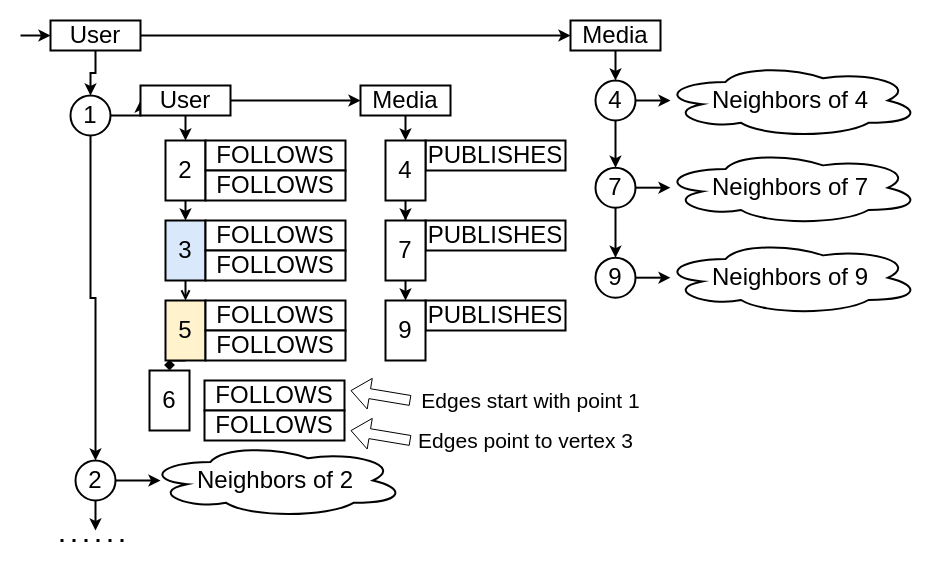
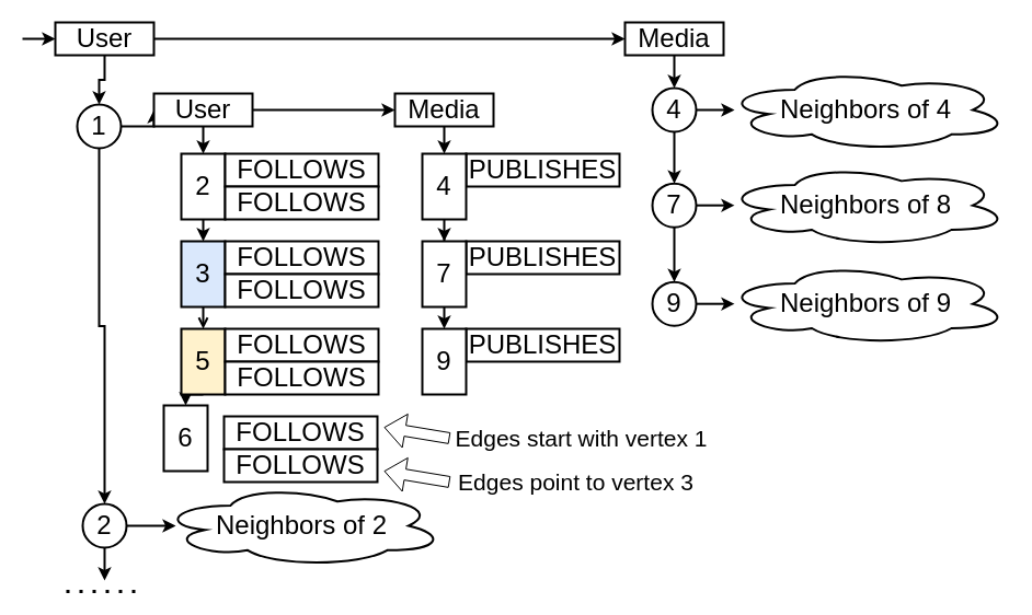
  <mxCell id="0" />
  <mxCell id="1" parent="0" />
  <mxCell id="2" style="edgeStyle=orthogonalEdgeStyle;rounded=0;orthogonalLoop=1;jettySize=auto;html=1;exitX=0.5;exitY=1;exitDx=0;exitDy=0;strokeWidth=2;" parent="1" source="3" target="36" edge="1"><mxGeometry relative="1" as="geometry" /></mxCell>
  <mxCell id="3" value="&lt;font style=&quot;font-size: 24px&quot;&gt;Media&lt;/font&gt;" style="rounded=0;whiteSpace=wrap;html=1;strokeWidth=2;" parent="1" vertex="1"><mxGeometry x="360" y="85" width="90" height="30" as="geometry" /></mxCell>
  <mxCell id="4" value="&lt;font style=&quot;font-size: 24px&quot;&gt;PUBLISHES&lt;br&gt;&lt;/font&gt;" style="rounded=0;whiteSpace=wrap;html=1;strokeWidth=2;" parent="1" vertex="1"><mxGeometry x="425" y="140" width="140" height="30" as="geometry" /></mxCell>
  <mxCell id="5" style="edgeStyle=orthogonalEdgeStyle;rounded=0;orthogonalLoop=1;jettySize=auto;html=1;exitX=0.5;exitY=1;exitDx=0;exitDy=0;strokeWidth=2;" parent="1" source="7" target="10" edge="1"><mxGeometry relative="1" as="geometry" /></mxCell>
  <mxCell id="6" style="edgeStyle=orthogonalEdgeStyle;rounded=0;orthogonalLoop=1;jettySize=auto;html=1;exitX=1;exitY=0.5;exitDx=0;exitDy=0;entryX=0;entryY=0.5;entryDx=0;entryDy=0;strokeWidth=2;" parent="1" source="7" target="43" edge="1"><mxGeometry relative="1" as="geometry" /></mxCell>
  <mxCell id="7" value="&lt;font style=&quot;font-size: 24px&quot;&gt;User&lt;/font&gt;" style="rounded=0;whiteSpace=wrap;html=1;strokeWidth=2;" parent="1" vertex="1"><mxGeometry x="50" y="20" width="90" height="30" as="geometry" /></mxCell>
  <mxCell id="8" style="edgeStyle=orthogonalEdgeStyle;rounded=0;orthogonalLoop=1;jettySize=auto;html=1;exitX=1;exitY=0.5;exitDx=0;exitDy=0;entryX=0;entryY=0.5;entryDx=0;entryDy=0;strokeWidth=2;" parent="1" source="10" target="13" edge="1"><mxGeometry relative="1" as="geometry" /></mxCell>
  <mxCell id="9" style="edgeStyle=orthogonalEdgeStyle;rounded=0;orthogonalLoop=1;jettySize=auto;html=1;exitX=0.5;exitY=1;exitDx=0;exitDy=0;strokeWidth=2;" parent="1" source="10" target="32" edge="1"><mxGeometry relative="1" as="geometry" /></mxCell>
  <mxCell id="10" value="&lt;font style=&quot;font-size: 24px&quot;&gt;1&lt;/font&gt;" style="ellipse;whiteSpace=wrap;html=1;aspect=fixed;strokeWidth=2;" parent="1" vertex="1"><mxGeometry x="70" y="95" width="40" height="40" as="geometry" /></mxCell>
  <mxCell id="11" style="edgeStyle=orthogonalEdgeStyle;rounded=0;orthogonalLoop=1;jettySize=auto;html=1;exitX=0.5;exitY=1;exitDx=0;exitDy=0;entryX=0.5;entryY=0;entryDx=0;entryDy=0;strokeWidth=2;" parent="1" source="13" target="15" edge="1"><mxGeometry relative="1" as="geometry" /></mxCell>
  <mxCell id="12" style="edgeStyle=orthogonalEdgeStyle;rounded=0;orthogonalLoop=1;jettySize=auto;html=1;exitX=1;exitY=0.5;exitDx=0;exitDy=0;entryX=0;entryY=0.5;entryDx=0;entryDy=0;strokeWidth=2;" parent="1" source="13" target="3" edge="1"><mxGeometry relative="1" as="geometry" /></mxCell>
  <mxCell id="13" value="&lt;font style=&quot;font-size: 24px&quot;&gt;User&lt;/font&gt;" style="rounded=0;whiteSpace=wrap;html=1;strokeWidth=2;" parent="1" vertex="1"><mxGeometry x="140" y="85" width="90" height="30" as="geometry" /></mxCell>
  <mxCell id="14" style="edgeStyle=orthogonalEdgeStyle;rounded=0;orthogonalLoop=1;jettySize=auto;html=1;exitX=0.5;exitY=1;exitDx=0;exitDy=0;entryX=0.5;entryY=0;entryDx=0;entryDy=0;strokeWidth=2;" parent="1" source="15" target="19" edge="1"><mxGeometry relative="1" as="geometry" /></mxCell>
  <mxCell id="15" value="&lt;font style=&quot;font-size: 24px&quot;&gt;2&lt;/font&gt;" style="rounded=0;whiteSpace=wrap;html=1;strokeWidth=2;" parent="1" vertex="1"><mxGeometry x="165" y="140" width="40" height="60" as="geometry" /></mxCell>
  <mxCell id="16" value="&lt;font style=&quot;font-size: 24px&quot;&gt;FOLLOWS&lt;br&gt;&lt;/font&gt;" style="rounded=0;whiteSpace=wrap;html=1;strokeWidth=2;" parent="1" vertex="1"><mxGeometry x="205" y="140" width="140" height="30" as="geometry" /></mxCell>
  <mxCell id="17" value="&lt;font style=&quot;font-size: 24px&quot;&gt;FOLLOWS&lt;br&gt;&lt;/font&gt;" style="rounded=0;whiteSpace=wrap;html=1;strokeWidth=2;" parent="1" vertex="1"><mxGeometry x="205" y="170" width="140" height="30" as="geometry" /></mxCell>
  <mxCell id="18" style="edgeStyle=orthogonalEdgeStyle;rounded=0;orthogonalLoop=1;jettySize=auto;html=1;exitX=0.5;exitY=1;exitDx=0;exitDy=0;entryX=0.5;entryY=0;entryDx=0;entryDy=0;strokeWidth=2;endArrow=open;" parent="1" source="19" target="23" edge="1"><mxGeometry relative="1" as="geometry" /></mxCell>
  <mxCell id="19" value="&lt;font style=&quot;font-size: 24px&quot;&gt;3&lt;/font&gt;" style="rounded=0;whiteSpace=wrap;html=1;strokeWidth=2;fillColor=#dae8fc;" parent="1" vertex="1"><mxGeometry x="165" y="220" width="40" height="60" as="geometry" /></mxCell>
  <mxCell id="20" value="&lt;font style=&quot;font-size: 24px&quot;&gt;FOLLOWS&lt;br&gt;&lt;/font&gt;" style="rounded=0;whiteSpace=wrap;html=1;strokeWidth=2;" parent="1" vertex="1"><mxGeometry x="205" y="220" width="140" height="30" as="geometry" /></mxCell>
  <mxCell id="21" value="&lt;font style=&quot;font-size: 24px&quot;&gt;FOLLOWS&lt;br&gt;&lt;/font&gt;" style="rounded=0;whiteSpace=wrap;html=1;strokeWidth=2;" parent="1" vertex="1"><mxGeometry x="205" y="250" width="140" height="30" as="geometry" /></mxCell>
- <mxCell id="22" style="edgeStyle=orthogonalEdgeStyle;rounded=0;orthogonalLoop=1;jettySize=auto;html=1;exitX=0.5;exitY=1;exitDx=0;exitDy=0;entryX=0.5;entryY=0;entryDx=0;entryDy=0;strokeWidth=2;endArrow=diamond;" parent="1" source="23" target="26" edge="1"><mxGeometry relative="1" as="geometry" /></mxCell>
+ <mxCell id="22" style="edgeStyle=orthogonalEdgeStyle;rounded=0;orthogonalLoop=1;jettySize=auto;html=1;exitX=0.5;exitY=1;exitDx=0;exitDy=0;entryX=0.5;entryY=0;entryDx=0;entryDy=0;strokeWidth=2;" parent="1" source="23" target="26" edge="1"><mxGeometry relative="1" as="geometry" /></mxCell>
  <mxCell id="23" value="&lt;font style=&quot;font-size: 24px&quot;&gt;5&lt;/font&gt;" style="rounded=0;whiteSpace=wrap;html=1;strokeWidth=2;fillColor=#fff2cc;" parent="1" vertex="1"><mxGeometry x="165" y="300" width="40" height="60" as="geometry" /></mxCell>
  <mxCell id="24" value="&lt;font style=&quot;font-size: 24px&quot;&gt;FOLLOWS&lt;br&gt;&lt;/font&gt;" style="rounded=0;whiteSpace=wrap;html=1;strokeWidth=2;" parent="1" vertex="1"><mxGeometry x="205" y="300" width="140" height="30" as="geometry" /></mxCell>
  <mxCell id="25" value="&lt;font style=&quot;font-size: 24px&quot;&gt;FOLLOWS&lt;br&gt;&lt;/font&gt;" style="rounded=0;whiteSpace=wrap;html=1;strokeWidth=2;" parent="1" vertex="1"><mxGeometry x="205" y="330" width="140" height="30" as="geometry" /></mxCell>
  <mxCell id="26" value="&lt;font style=&quot;font-size: 24px&quot;&gt;6&lt;/font&gt;" style="rounded=0;whiteSpace=wrap;html=1;strokeWidth=2;" parent="1" vertex="1"><mxGeometry x="149" y="370" width="40" height="60" as="geometry" /></mxCell>
  <mxCell id="27" value="&lt;font style=&quot;font-size: 24px&quot;&gt;FOLLOWS&lt;br&gt;&lt;/font&gt;" style="rounded=0;whiteSpace=wrap;html=1;strokeWidth=2;" parent="1" vertex="1"><mxGeometry x="204" y="380" width="140" height="30" as="geometry" /></mxCell>
  <mxCell id="28" value="&lt;font style=&quot;font-size: 24px&quot;&gt;FOLLOWS&lt;br&gt;&lt;/font&gt;" style="rounded=0;whiteSpace=wrap;html=1;strokeWidth=2;" parent="1" vertex="1"><mxGeometry x="204" y="410" width="140" height="30" as="geometry" /></mxCell>
  <mxCell id="29" value="" style="endArrow=classic;html=1;strokeWidth=2;entryX=0;entryY=0.5;entryDx=0;entryDy=0;" parent="1" target="7" edge="1"><mxGeometry width="50" height="50" relative="1" as="geometry"><mxPoint x="20" y="35" as="sourcePoint" /><mxPoint x="20" y="-70" as="targetPoint" /></mxGeometry></mxCell>
  <mxCell id="30" style="edgeStyle=orthogonalEdgeStyle;rounded=0;orthogonalLoop=1;jettySize=auto;html=1;exitX=0.5;exitY=1;exitDx=0;exitDy=0;entryX=0.5;entryY=0;entryDx=0;entryDy=0;strokeWidth=2;" parent="1" source="32" edge="1"><mxGeometry relative="1" as="geometry"><mxPoint x="95" y="530" as="targetPoint" /></mxGeometry></mxCell>
  <mxCell id="31" style="edgeStyle=orthogonalEdgeStyle;rounded=0;orthogonalLoop=1;jettySize=auto;html=1;exitX=1;exitY=0.5;exitDx=0;exitDy=0;strokeWidth=2;" parent="1" source="32" edge="1"><mxGeometry relative="1" as="geometry"><mxPoint x="160" y="480" as="targetPoint" /></mxGeometry></mxCell>
  <mxCell id="32" value="&lt;font style=&quot;font-size: 24px&quot;&gt;2&lt;/font&gt;" style="ellipse;whiteSpace=wrap;html=1;aspect=fixed;strokeWidth=2;" parent="1" vertex="1"><mxGeometry x="75" y="460" width="40" height="40" as="geometry" /></mxCell>
  <mxCell id="33" value="&lt;font style=&quot;font-size: 24px&quot;&gt;Neighbors of 2&lt;/font&gt;" style="ellipse;shape=cloud;whiteSpace=wrap;html=1;strokeWidth=2;" parent="1" vertex="1"><mxGeometry x="145" y="442.81" width="260" height="74.38" as="geometry" /></mxCell>
  <mxCell id="34" value="" style="endArrow=none;dashed=1;html=1;dashPattern=1 3;strokeWidth=3;" parent="1" edge="1"><mxGeometry width="50" height="50" relative="1" as="geometry"><mxPoint x="60" y="540" as="sourcePoint" /><mxPoint x="130" y="540" as="targetPoint" /></mxGeometry></mxCell>
  <mxCell id="35" style="edgeStyle=orthogonalEdgeStyle;rounded=0;orthogonalLoop=1;jettySize=auto;html=1;exitX=0.5;exitY=1;exitDx=0;exitDy=0;strokeWidth=2;" parent="1" source="36" target="39" edge="1"><mxGeometry relative="1" as="geometry" /></mxCell>
  <mxCell id="36" value="&lt;font style=&quot;font-size: 24px&quot;&gt;4&lt;/font&gt;" style="rounded=0;whiteSpace=wrap;html=1;strokeWidth=2;" parent="1" vertex="1"><mxGeometry x="385" y="140" width="40" height="60" as="geometry" /></mxCell>
  <mxCell id="37" value="&lt;font style=&quot;font-size: 24px&quot;&gt;PUBLISHES&lt;br&gt;&lt;/font&gt;" style="rounded=0;whiteSpace=wrap;html=1;strokeWidth=2;" parent="1" vertex="1"><mxGeometry x="425" y="220" width="140" height="30" as="geometry" /></mxCell>
  <mxCell id="38" style="edgeStyle=orthogonalEdgeStyle;rounded=0;orthogonalLoop=1;jettySize=auto;html=1;exitX=0.5;exitY=1;exitDx=0;exitDy=0;entryX=0.5;entryY=0;entryDx=0;entryDy=0;strokeWidth=2;" parent="1" source="39" target="41" edge="1"><mxGeometry relative="1" as="geometry" /></mxCell>
  <mxCell id="39" value="&lt;font style=&quot;font-size: 24px&quot;&gt;7&lt;/font&gt;" style="rounded=0;whiteSpace=wrap;html=1;strokeWidth=2;" parent="1" vertex="1"><mxGeometry x="385" y="220" width="40" height="60" as="geometry" /></mxCell>
  <mxCell id="40" value="&lt;font style=&quot;font-size: 24px&quot;&gt;PUBLISHES&lt;br&gt;&lt;/font&gt;" style="rounded=0;whiteSpace=wrap;html=1;strokeWidth=2;" parent="1" vertex="1"><mxGeometry x="425" y="300" width="140" height="30" as="geometry" /></mxCell>
  <mxCell id="41" value="&lt;font style=&quot;font-size: 24px&quot;&gt;9&lt;/font&gt;" style="rounded=0;whiteSpace=wrap;html=1;strokeWidth=2;" parent="1" vertex="1"><mxGeometry x="385" y="300" width="40" height="60" as="geometry" /></mxCell>
  <mxCell id="42" style="edgeStyle=orthogonalEdgeStyle;rounded=0;orthogonalLoop=1;jettySize=auto;html=1;exitX=0.5;exitY=1;exitDx=0;exitDy=0;strokeWidth=2;" parent="1" source="43" target="46" edge="1"><mxGeometry relative="1" as="geometry" /></mxCell>
  <mxCell id="43" value="&lt;font style=&quot;font-size: 24px&quot;&gt;Media&lt;/font&gt;" style="rounded=0;whiteSpace=wrap;html=1;strokeWidth=2;" parent="1" vertex="1"><mxGeometry x="570" y="20" width="90" height="30" as="geometry" /></mxCell>
  <mxCell id="44" style="edgeStyle=orthogonalEdgeStyle;rounded=0;orthogonalLoop=1;jettySize=auto;html=1;exitX=1;exitY=0.5;exitDx=0;exitDy=0;strokeWidth=2;" parent="1" source="46" edge="1"><mxGeometry relative="1" as="geometry"><mxPoint x="670" y="100" as="targetPoint" /></mxGeometry></mxCell>
  <mxCell id="45" style="edgeStyle=orthogonalEdgeStyle;rounded=0;orthogonalLoop=1;jettySize=auto;html=1;exitX=0.5;exitY=1;exitDx=0;exitDy=0;strokeWidth=2;" parent="1" source="46" target="50" edge="1"><mxGeometry relative="1" as="geometry" /></mxCell>
  <mxCell id="46" value="&lt;font style=&quot;font-size: 24px&quot;&gt;4&lt;/font&gt;" style="ellipse;whiteSpace=wrap;html=1;aspect=fixed;strokeWidth=2;" parent="1" vertex="1"><mxGeometry x="595" y="80" width="40" height="40" as="geometry" /></mxCell>
  <mxCell id="47" value="&lt;font style=&quot;font-size: 24px&quot;&gt;Neighbors of 4&lt;/font&gt;" style="ellipse;shape=cloud;whiteSpace=wrap;html=1;strokeWidth=2;" parent="1" vertex="1"><mxGeometry x="660" y="62.81" width="260" height="74.38" as="geometry" /></mxCell>
  <mxCell id="48" style="edgeStyle=orthogonalEdgeStyle;rounded=0;orthogonalLoop=1;jettySize=auto;html=1;exitX=1;exitY=0.5;exitDx=0;exitDy=0;strokeWidth=2;" parent="1" source="50" edge="1"><mxGeometry relative="1" as="geometry"><mxPoint x="670" y="187.19" as="targetPoint" /></mxGeometry></mxCell>
  <mxCell id="49" style="edgeStyle=orthogonalEdgeStyle;rounded=0;orthogonalLoop=1;jettySize=auto;html=1;exitX=0.5;exitY=1;exitDx=0;exitDy=0;strokeWidth=2;" parent="1" source="50" target="53" edge="1"><mxGeometry relative="1" as="geometry" /></mxCell>
  <mxCell id="50" value="&lt;font style=&quot;font-size: 24px&quot;&gt;7&lt;/font&gt;" style="ellipse;whiteSpace=wrap;html=1;aspect=fixed;strokeWidth=2;" parent="1" vertex="1"><mxGeometry x="595" y="167.19" width="40" height="40" as="geometry" /></mxCell>
- <mxCell id="51" value="&lt;font style=&quot;font-size: 24px&quot;&gt;Neighbors of 7&lt;/font&gt;" style="ellipse;shape=cloud;whiteSpace=wrap;html=1;strokeWidth=2;" parent="1" vertex="1"><mxGeometry x="660" y="150" width="260" height="74.38" as="geometry" /></mxCell>
+ <mxCell id="51" value="&lt;font style=&quot;font-size: 24px&quot;&gt;Neighbors of 8&lt;/font&gt;" style="ellipse;shape=cloud;whiteSpace=wrap;html=1;strokeWidth=2;" parent="1" vertex="1"><mxGeometry x="660" y="150" width="260" height="74.38" as="geometry" /></mxCell>
  <mxCell id="52" style="edgeStyle=orthogonalEdgeStyle;rounded=0;orthogonalLoop=1;jettySize=auto;html=1;exitX=1;exitY=0.5;exitDx=0;exitDy=0;strokeWidth=2;" parent="1" source="53" edge="1"><mxGeometry relative="1" as="geometry"><mxPoint x="670" y="277.19" as="targetPoint" /></mxGeometry></mxCell>
  <mxCell id="53" value="&lt;font style=&quot;font-size: 24px&quot;&gt;9&lt;/font&gt;" style="ellipse;whiteSpace=wrap;html=1;aspect=fixed;strokeWidth=2;" parent="1" vertex="1"><mxGeometry x="595" y="257.19" width="40" height="40" as="geometry" /></mxCell>
  <mxCell id="54" value="&lt;font style=&quot;font-size: 24px&quot;&gt;Neighbors of 9&lt;/font&gt;" style="ellipse;shape=cloud;whiteSpace=wrap;html=1;strokeWidth=2;" parent="1" vertex="1"><mxGeometry x="660" y="240" width="260" height="74.38" as="geometry" /></mxCell>
  <mxCell id="55" value="" style="shape=flexArrow;endArrow=classic;html=1;" edge="1" parent="1"><mxGeometry width="50" height="50" relative="1" as="geometry"><mxPoint x="410" y="400" as="sourcePoint" /><mxPoint x="350" y="390" as="targetPoint" /></mxGeometry></mxCell>
  <mxCell id="56" value="" style="shape=flexArrow;endArrow=classic;html=1;" edge="1" parent="1"><mxGeometry width="50" height="50" relative="1" as="geometry"><mxPoint x="410" y="440" as="sourcePoint" /><mxPoint x="350" y="430" as="targetPoint" /></mxGeometry></mxCell>
- <mxCell id="57" value="&lt;font style=&quot;font-size: 21px&quot;&gt;Edges start with point 1&lt;/font&gt;" style="text;html=1;align=center;verticalAlign=middle;resizable=0;points=[];autosize=1;" vertex="1" parent="1"><mxGeometry x="405" y="390" width="250" height="20" as="geometry" /></mxCell>
+ <mxCell id="57" value="&lt;font style=&quot;font-size: 21px&quot;&gt;Edges start with vertex 1&lt;/font&gt;" style="text;html=1;align=center;verticalAlign=middle;resizable=0;points=[];autosize=1;" vertex="1" parent="1"><mxGeometry x="405" y="390" width="250" height="20" as="geometry" /></mxCell>
  <mxCell id="58" value="&lt;font style=&quot;font-size: 21px&quot;&gt;Edges point to vertex 3&lt;/font&gt;" style="text;html=1;align=center;verticalAlign=middle;resizable=0;points=[];autosize=1;" vertex="1" parent="1"><mxGeometry x="410" y="430" width="230" height="20" as="geometry" /></mxCell>
